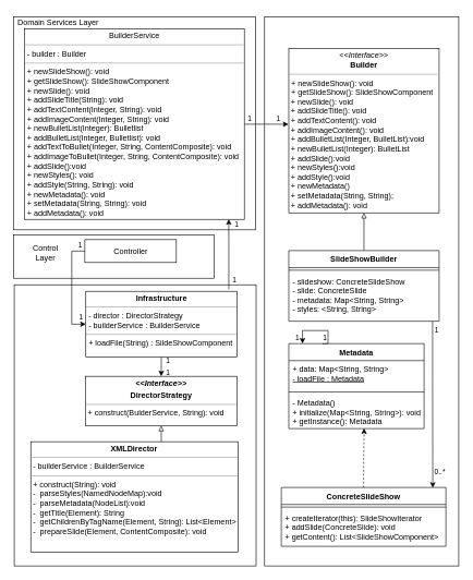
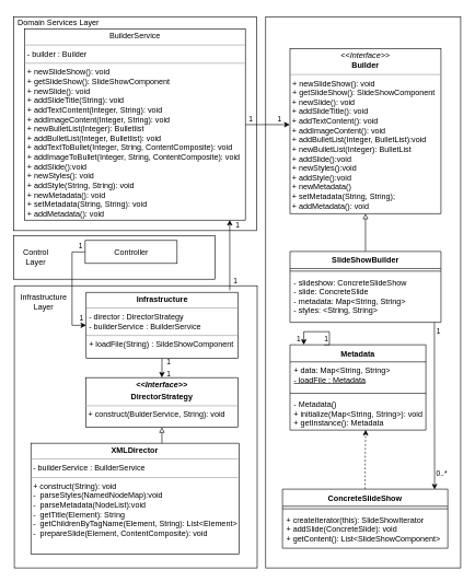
  <mxCell id="0" />
  <mxCell id="1" parent="0" />
  <mxCell id="2" value="" style="rounded=0;whiteSpace=wrap;html=1;" parent="1" vertex="1"><mxGeometry x="404" y="25" width="297" height="840" as="geometry" /></mxCell>
  <mxCell id="3" value="" style="rounded=0;whiteSpace=wrap;html=1;" parent="1" vertex="1"><mxGeometry x="20" y="25" width="370" height="326" as="geometry" /></mxCell>
  <mxCell id="4" style="edgeStyle=orthogonalEdgeStyle;rounded=0;orthogonalLoop=1;jettySize=auto;html=1;dashed=1;endArrow=classic;endFill=1;entryX=0.557;entryY=0.992;entryDx=0;entryDy=0;entryPerimeter=0;exitX=0.5;exitY=0;exitDx=0;exitDy=0;" parent="1" source="43" target="8" edge="1"><mxGeometry relative="1" as="geometry"><mxPoint x="557" y="657" as="targetPoint" /><mxPoint x="556.5" y="694.38" as="sourcePoint" /></mxGeometry></mxCell>
  <mxCell id="5" value="Metadata" style="swimlane;fontStyle=1;align=center;verticalAlign=top;childLayout=stackLayout;horizontal=1;startSize=26;horizontalStack=0;resizeParent=1;resizeParentMax=0;resizeLast=0;collapsible=1;marginBottom=0;" parent="1" vertex="1"><mxGeometry x="441" y="525" width="207" height="130" as="geometry" /></mxCell>
  <mxCell id="6" value="+ data: Map&amp;lt;String, String&amp;gt;&lt;br&gt;&lt;u&gt;- loadFile : Metadata&lt;/u&gt;" style="text;strokeColor=none;fillColor=none;align=left;verticalAlign=top;spacingLeft=4;spacingRight=4;overflow=hidden;rotatable=0;points=[[0,0.5],[1,0.5]];portConstraint=eastwest;html=1;" parent="5" vertex="1"><mxGeometry y="26" width="207" height="44" as="geometry" /></mxCell>
  <mxCell id="7" value="" style="line;strokeWidth=1;fillColor=none;align=left;verticalAlign=middle;spacingTop=-1;spacingLeft=3;spacingRight=3;rotatable=0;labelPosition=right;points=[];portConstraint=eastwest;strokeColor=inherit;" parent="5" vertex="1"><mxGeometry y="70" width="207" height="8" as="geometry" /></mxCell>
  <mxCell id="8" value="- Metadata()&#10;+ initialize(Map&lt;String, String&gt;): void&#10;+ getInstance(): Metadata" style="text;strokeColor=none;fillColor=none;align=left;verticalAlign=top;spacingLeft=4;spacingRight=4;overflow=hidden;rotatable=0;points=[[0,0.5],[1,0.5]];portConstraint=eastwest;" parent="5" vertex="1"><mxGeometry y="78" width="207" height="52" as="geometry" /></mxCell>
  <mxCell id="9" value="&lt;p style=&quot;margin:0px;margin-top:4px;text-align:center;&quot;&gt;&lt;i&gt;&amp;lt;&amp;lt;Interface&amp;gt;&amp;gt;&lt;/i&gt;&lt;br&gt;&lt;b&gt;Builder&lt;/b&gt;&lt;/p&gt;&lt;hr size=&quot;1&quot;&gt;&lt;p style=&quot;margin:0px;margin-left:4px;&quot;&gt;+ newSlideShow(): void&lt;/p&gt;&lt;p style=&quot;margin: 0px 0px 0px 4px;&quot;&gt;+ getSlideShow(): SlideShowComponent&lt;br&gt;&lt;/p&gt;&lt;div&gt;&amp;nbsp;+ newSlide(): void&lt;/div&gt;&lt;div&gt;&amp;nbsp;+ addSlideTitle(): void&lt;/div&gt;&lt;div&gt;&amp;nbsp;+ addTextContent(): void&lt;/div&gt;&lt;div&gt;&amp;nbsp;+ addImageContent(): void&lt;/div&gt;&lt;div&gt;&amp;nbsp;+ addBulletList(Integer, BulletList):void&lt;/div&gt;&lt;div&gt;&lt;span style=&quot;background-color: initial;&quot;&gt;&amp;nbsp;+ newBulletList(Integer): BulletList&lt;/span&gt;&lt;span style=&quot;background-color: initial;&quot;&gt;&amp;nbsp;&lt;/span&gt;&lt;/div&gt;&lt;div&gt;&lt;span style=&quot;background-color: initial;&quot;&gt;&amp;nbsp;+ addSlide():void&lt;/span&gt;&lt;br&gt;&lt;/div&gt;&lt;div&gt;&amp;nbsp;+ newStyles():void&lt;/div&gt;&lt;div&gt;&amp;nbsp;+ addStyle():void&lt;/div&gt;&lt;div&gt;&amp;nbsp;+ newMetadata()&lt;/div&gt;&lt;div&gt;&amp;nbsp;+ setMetadata(String, String);&lt;/div&gt;&lt;div&gt;&amp;nbsp;+ addMetadata(): void&lt;/div&gt;" style="verticalAlign=top;align=left;overflow=fill;fontSize=12;fontFamily=Helvetica;html=1;" parent="1" vertex="1"><mxGeometry x="441" y="74" width="230" height="251" as="geometry" /></mxCell>
  <mxCell id="10" style="edgeStyle=orthogonalEdgeStyle;rounded=0;orthogonalLoop=1;jettySize=auto;html=1;entryX=0.5;entryY=1;entryDx=0;entryDy=0;endArrow=block;endFill=0;" parent="1" source="14" target="9" edge="1"><mxGeometry relative="1" as="geometry" /></mxCell>
  <mxCell id="11" style="edgeStyle=orthogonalEdgeStyle;rounded=0;orthogonalLoop=1;jettySize=auto;html=1;endArrow=classic;endFill=1;entryX=0.92;entryY=0.006;entryDx=0;entryDy=0;entryPerimeter=0;" parent="1" edge="1" target="43"><mxGeometry relative="1" as="geometry"><mxPoint x="661" y="491" as="sourcePoint" /><mxPoint x="662.45" y="694.9" as="targetPoint" /><Array as="points"><mxPoint x="661" y="585" /><mxPoint x="661" y="585" /></Array></mxGeometry></mxCell>
  <mxCell id="12" value="1" style="edgeLabel;html=1;align=center;verticalAlign=middle;resizable=0;points=[];" parent="11" vertex="1" connectable="0"><mxGeometry x="-0.871" y="1" relative="1" as="geometry"><mxPoint x="4" y="-3" as="offset" /></mxGeometry></mxCell>
  <mxCell id="13" value="0..*" style="edgeLabel;html=1;align=center;verticalAlign=middle;resizable=0;points=[];" parent="11" vertex="1" connectable="0"><mxGeometry x="0.795" relative="1" as="geometry"><mxPoint x="10" y="3" as="offset" /></mxGeometry></mxCell>
  <mxCell id="14" value="SlideShowBuilder" style="swimlane;fontStyle=1;align=center;verticalAlign=top;childLayout=stackLayout;horizontal=1;startSize=26;horizontalStack=0;resizeParent=1;resizeParentMax=0;resizeLast=0;collapsible=1;marginBottom=0;" parent="1" vertex="1"><mxGeometry x="441" y="382.75" width="230" height="108" as="geometry" /></mxCell>
  <mxCell id="15" value="" style="line;strokeWidth=1;fillColor=none;align=left;verticalAlign=middle;spacingTop=-1;spacingLeft=3;spacingRight=3;rotatable=0;labelPosition=right;points=[];portConstraint=eastwest;strokeColor=inherit;" parent="14" vertex="1"><mxGeometry y="26" width="230" height="8" as="geometry" /></mxCell>
  <mxCell id="16" value="- slideshow: ConcreteSlideShow&#10;- slide: ConcreteSlide&#10;- metadata: Map&lt;String, String&gt;&#10;- styles: &lt;String, String&gt;" style="text;strokeColor=none;fillColor=none;align=left;verticalAlign=top;spacingLeft=4;spacingRight=4;overflow=hidden;rotatable=0;points=[[0,0.5],[1,0.5]];portConstraint=eastwest;" parent="14" vertex="1"><mxGeometry y="34" width="230" height="74" as="geometry" /></mxCell>
  <mxCell id="17" value="" style="rounded=0;whiteSpace=wrap;html=1;" parent="1" vertex="1"><mxGeometry x="21" y="435" width="370" height="430" as="geometry" /></mxCell>
  <mxCell id="18" style="edgeStyle=orthogonalEdgeStyle;rounded=0;orthogonalLoop=1;jettySize=auto;html=1;entryX=0.929;entryY=0.999;entryDx=0;entryDy=0;exitX=0.947;exitY=-0.03;exitDx=0;exitDy=0;entryPerimeter=0;exitPerimeter=0;" parent="1" source="24" target="29" edge="1"><mxGeometry relative="1" as="geometry" /></mxCell>
  <mxCell id="19" value="1" style="edgeLabel;html=1;align=center;verticalAlign=middle;resizable=0;points=[];" parent="18" vertex="1" connectable="0"><mxGeometry x="-0.713" relative="1" as="geometry"><mxPoint x="8" as="offset" /></mxGeometry></mxCell>
  <mxCell id="20" value="1" style="edgeLabel;html=1;align=center;verticalAlign=middle;resizable=0;points=[];" parent="18" vertex="1" connectable="0"><mxGeometry x="0.666" relative="1" as="geometry"><mxPoint x="11" y="-10" as="offset" /></mxGeometry></mxCell>
  <mxCell id="21" style="edgeStyle=orthogonalEdgeStyle;rounded=0;jumpStyle=arc;jumpSize=12;orthogonalLoop=1;jettySize=auto;html=1;entryX=0.5;entryY=0;entryDx=0;entryDy=0;startArrow=none;startFill=0;endArrow=classic;endFill=1;" parent="1" source="24" target="30" edge="1"><mxGeometry relative="1" as="geometry" /></mxCell>
  <mxCell id="22" value="1" style="edgeLabel;html=1;align=center;verticalAlign=middle;resizable=0;points=[];" parent="21" vertex="1" connectable="0"><mxGeometry x="-0.66" relative="1" as="geometry"><mxPoint x="9" as="offset" /></mxGeometry></mxCell>
  <mxCell id="23" value="1" style="edgeLabel;html=1;align=center;verticalAlign=middle;resizable=0;points=[];" parent="21" vertex="1" connectable="0"><mxGeometry x="0.558" relative="1" as="geometry"><mxPoint x="10" as="offset" /></mxGeometry></mxCell>
  <mxCell id="24" value="&lt;p style=&quot;margin:0px;margin-top:4px;text-align:center;&quot;&gt;&lt;b&gt;Infrastructure&lt;/b&gt;&lt;/p&gt;&lt;hr size=&quot;1&quot;&gt;&lt;p style=&quot;margin:0px;margin-left:4px;&quot;&gt;- director : DirectorStrategy&lt;br&gt;&lt;/p&gt;&lt;p style=&quot;margin:0px;margin-left:4px;&quot;&gt;- builderService : BuilderService&lt;br style=&quot;padding: 0px; margin: 0px;&quot;&gt;&lt;/p&gt;&lt;hr size=&quot;1&quot;&gt;&lt;p style=&quot;margin:0px;margin-left:4px;&quot;&gt;&lt;span style=&quot;background-color: initial;&quot;&gt;+ loadFile(String) : SildeShowComponent&lt;/span&gt;&lt;/p&gt;&lt;p style=&quot;margin:0px;margin-left:4px;&quot;&gt;&lt;br&gt;&lt;/p&gt;&lt;p style=&quot;margin:0px;margin-left:4px;&quot;&gt;&lt;br&gt;&lt;/p&gt;" style="verticalAlign=top;align=left;overflow=fill;fontSize=12;fontFamily=Helvetica;html=1;" parent="1" vertex="1"><mxGeometry x="130.5" y="445" width="231" height="100.5" as="geometry" /></mxCell>
+ <mxCell id="25" value="Infrastructure &lt;br&gt;Layer" style="text;html=1;strokeColor=none;fillColor=none;align=center;verticalAlign=middle;whiteSpace=wrap;rounded=0;" parent="1" vertex="1"><mxGeometry x="20" y="445" width="92" height="30" as="geometry" /></mxCell>
  <mxCell id="26" style="edgeStyle=orthogonalEdgeStyle;rounded=0;orthogonalLoop=1;jettySize=auto;html=1;endArrow=classic;endFill=1;entryX=-0.002;entryY=0.46;entryDx=0;entryDy=0;entryPerimeter=0;" parent="1" source="29" target="9" edge="1"><mxGeometry relative="1" as="geometry"><mxPoint x="437" y="189" as="targetPoint" /></mxGeometry></mxCell>
  <mxCell id="27" value="1" style="edgeLabel;html=1;align=center;verticalAlign=middle;resizable=0;points=[];" parent="26" vertex="1" connectable="0"><mxGeometry x="-0.798" y="2" relative="1" as="geometry"><mxPoint y="-7" as="offset" /></mxGeometry></mxCell>
  <mxCell id="28" value="1" style="edgeLabel;html=1;align=center;verticalAlign=middle;resizable=0;points=[];" parent="26" vertex="1" connectable="0"><mxGeometry x="0.518" relative="1" as="geometry"><mxPoint y="-9" as="offset" /></mxGeometry></mxCell>
  <mxCell id="29" value="&lt;p style=&quot;margin:0px;margin-top:4px;text-align:center;&quot;&gt;BuilderService&lt;/p&gt;&lt;hr size=&quot;1&quot;&gt;&lt;p style=&quot;margin:0px;margin-left:4px;&quot;&gt;- builder : Builder&lt;/p&gt;&lt;hr size=&quot;1&quot;&gt;&lt;p style=&quot;margin:0px;margin-left:4px;&quot;&gt;&lt;span style=&quot;background-color: initial;&quot;&gt;+ newSlideShow(): void&lt;/span&gt;&lt;br&gt;&lt;/p&gt;&lt;p style=&quot;margin: 0px 0px 0px 4px;&quot;&gt;+ getSlideShow(): SlideShowComponent&lt;br&gt;&lt;/p&gt;&lt;p style=&quot;margin: 0px 0px 0px 4px;&quot;&gt;&lt;span style=&quot;background-color: initial;&quot;&gt;+ newSlide(): void&lt;/span&gt;&lt;/p&gt;&lt;p style=&quot;margin: 0px 0px 0px 4px;&quot;&gt;&lt;span style=&quot;background-color: initial;&quot;&gt;+ addSlideTitle(String): void&lt;/span&gt;&lt;/p&gt;&lt;p style=&quot;margin: 0px 0px 0px 4px;&quot;&gt;&lt;span style=&quot;background-color: initial;&quot;&gt;+ addTextContent(Integer, String): void&lt;/span&gt;&lt;/p&gt;&lt;p style=&quot;margin: 0px 0px 0px 4px;&quot;&gt;+ addImageContent(Integer, String): void&lt;span style=&quot;background-color: initial;&quot;&gt;&lt;br&gt;&lt;/span&gt;&lt;/p&gt;&lt;p style=&quot;margin: 0px 0px 0px 4px;&quot;&gt;&lt;span style=&quot;background-color: initial;&quot;&gt;+ newBulletList(Integer): Bulletlist&lt;/span&gt;&lt;/p&gt;&lt;p style=&quot;margin: 0px 0px 0px 4px;&quot;&gt;&lt;span style=&quot;background-color: initial;&quot;&gt;+ addBulletList(Integer, Bulletlist): void&lt;/span&gt;&lt;/p&gt;&lt;p style=&quot;margin: 0px 0px 0px 4px;&quot;&gt;&lt;span style=&quot;background-color: initial;&quot;&gt;+ addTextToBullet(Integer, String, ContentComposite): void&lt;/span&gt;&lt;/p&gt;&lt;p style=&quot;margin: 0px 0px 0px 4px;&quot;&gt;&lt;span style=&quot;background-color: initial;&quot;&gt;+ addImageToBullet(Integer, String, ContentComposite): void&lt;/span&gt;&lt;/p&gt;&lt;p style=&quot;margin: 0px 0px 0px 4px;&quot;&gt;&lt;span style=&quot;background-color: initial;&quot;&gt;+ addSlide():void&lt;/span&gt;&lt;br&gt;&lt;/p&gt;&lt;p style=&quot;margin: 0px 0px 0px 4px;&quot;&gt;&lt;span style=&quot;background-color: initial;&quot;&gt;+ newStyles(): void&lt;/span&gt;&lt;/p&gt;&lt;p style=&quot;margin: 0px 0px 0px 4px;&quot;&gt;&lt;span style=&quot;background-color: initial;&quot;&gt;+ addStyle(String, String): void&lt;/span&gt;&lt;/p&gt;&lt;p style=&quot;margin: 0px 0px 0px 4px;&quot;&gt;&lt;span style=&quot;background-color: initial;&quot;&gt;+ newMetadata(): void&lt;/span&gt;&lt;/p&gt;&lt;p style=&quot;margin: 0px 0px 0px 4px;&quot;&gt;&lt;span style=&quot;background-color: initial;&quot;&gt;+ setMetadata(String, String): void&lt;/span&gt;&lt;/p&gt;&lt;p style=&quot;margin: 0px 0px 0px 4px;&quot;&gt;&lt;span style=&quot;background-color: initial;&quot;&gt;+ addMetadata(): void&lt;/span&gt;&lt;/p&gt;&lt;p style=&quot;margin: 0px 0px 0px 4px;&quot;&gt;&lt;br&gt;&lt;/p&gt;" style="verticalAlign=top;align=left;overflow=fill;fontSize=12;fontFamily=Helvetica;html=1;" parent="1" vertex="1"><mxGeometry x="37" y="44" width="336" height="291" as="geometry" /></mxCell>
  <mxCell id="30" value="&lt;p style=&quot;margin:0px;margin-top:4px;text-align:center;&quot;&gt;&lt;b&gt;&lt;i&gt;&amp;lt;&amp;lt;Interface&amp;gt;&amp;gt;&lt;/i&gt;&lt;/b&gt;&lt;/p&gt;&lt;p style=&quot;margin:0px;margin-top:4px;text-align:center;&quot;&gt;&lt;b&gt;DirectorStrategy&lt;/b&gt;&lt;/p&gt;&lt;hr size=&quot;1&quot;&gt;&lt;p style=&quot;margin:0px;margin-left:4px;&quot;&gt;&lt;/p&gt;&lt;p style=&quot;margin:0px;margin-left:4px;&quot;&gt;&lt;span style=&quot;background-color: initial;&quot;&gt;+ construct(BulderService, String): void&lt;/span&gt;&lt;/p&gt;" style="verticalAlign=top;align=left;overflow=fill;fontSize=12;fontFamily=Helvetica;html=1;" parent="1" vertex="1"><mxGeometry x="130" y="575" width="231.5" height="75.5" as="geometry" /></mxCell>
  <mxCell id="31" style="edgeStyle=orthogonalEdgeStyle;rounded=0;orthogonalLoop=1;jettySize=auto;html=1;entryX=0.5;entryY=1;entryDx=0;entryDy=0;endArrow=block;endFill=0;exitX=0.63;exitY=0.001;exitDx=0;exitDy=0;exitPerimeter=0;" parent="1" source="32" target="30" edge="1"><mxGeometry relative="1" as="geometry" /></mxCell>
  <mxCell id="32" value="&lt;p style=&quot;margin:0px;margin-top:4px;text-align:center;&quot;&gt;&lt;b style=&quot;background-color: initial;&quot;&gt;XMLDirector&lt;/b&gt;&lt;br&gt;&lt;/p&gt;&lt;hr size=&quot;1&quot;&gt;&lt;p style=&quot;margin:0px;margin-left:4px;&quot;&gt;- builderService : BuilderService&lt;/p&gt;&lt;hr size=&quot;1&quot;&gt;&lt;p style=&quot;margin:0px;margin-left:4px;&quot;&gt;&lt;span style=&quot;background-color: initial;&quot;&gt;+ construct(String): void&lt;br&gt;&lt;/span&gt;&lt;/p&gt;&lt;p style=&quot;margin:0px;margin-left:4px;&quot;&gt;&lt;span style=&quot;background-color: initial;&quot;&gt;-&amp;nbsp; parseStyles(NamedNodeMap):void&lt;/span&gt;&lt;/p&gt;&lt;p style=&quot;margin:0px;margin-left:4px;&quot;&gt;&lt;span style=&quot;background-color: initial;&quot;&gt;-&amp;nbsp; parseMetadata(NodeList):void&lt;/span&gt;&lt;/p&gt;&lt;p style=&quot;margin:0px;margin-left:4px;&quot;&gt;&lt;span style=&quot;background-color: initial;&quot;&gt;-&amp;nbsp; getTitle(Element): String&lt;/span&gt;&lt;/p&gt;&lt;p style=&quot;margin:0px;margin-left:4px;&quot;&gt;-&amp;nbsp; getChildrenByTagName(Element, String): List&amp;lt;Element&amp;gt;&lt;/p&gt;&lt;p style=&quot;margin:0px;margin-left:4px;&quot;&gt;-&amp;nbsp; prepareSlide(Element, ContentComposite): void&lt;/p&gt;" style="verticalAlign=top;align=left;overflow=fill;fontSize=12;fontFamily=Helvetica;html=1;" parent="1" vertex="1"><mxGeometry x="46.25" y="675" width="317" height="168.75" as="geometry" /></mxCell>
  <mxCell id="33" value="Domain Services Layer" style="text;html=1;strokeColor=none;fillColor=none;align=center;verticalAlign=middle;whiteSpace=wrap;rounded=0;" parent="1" vertex="1"><mxGeometry x="20" y="20" width="137" height="30" as="geometry" /></mxCell>
  <mxCell id="34" style="edgeStyle=orthogonalEdgeStyle;rounded=0;orthogonalLoop=1;jettySize=auto;html=1;endArrow=classic;endFill=1;exitX=0.25;exitY=0;exitDx=0;exitDy=0;" parent="1" source="5" edge="1"><mxGeometry relative="1" as="geometry"><mxPoint x="462" y="525" as="targetPoint" /><Array as="points"><mxPoint x="501" y="525" /><mxPoint x="501" y="505" /><mxPoint x="462" y="505" /></Array></mxGeometry></mxCell>
  <mxCell id="35" value="1" style="edgeLabel;html=1;align=center;verticalAlign=middle;resizable=0;points=[];" parent="34" vertex="1" connectable="0"><mxGeometry x="-0.706" relative="1" as="geometry"><mxPoint x="-6" y="-4" as="offset" /></mxGeometry></mxCell>
  <mxCell id="36" value="1" style="edgeLabel;html=1;align=center;verticalAlign=middle;resizable=0;points=[];" parent="34" vertex="1" connectable="0"><mxGeometry x="0.834" y="-2" relative="1" as="geometry"><mxPoint x="-7" y="-1" as="offset" /></mxGeometry></mxCell>
  <mxCell id="37" value="" style="rounded=0;whiteSpace=wrap;html=1;" parent="1" vertex="1"><mxGeometry x="20" y="359" width="307" height="66" as="geometry" /></mxCell>
- <mxCell id="38" value="Control Layer" style="text;html=1;strokeColor=none;fillColor=none;align=center;verticalAlign=middle;whiteSpace=wrap;rounded=0;" parent="1" vertex="1"><mxGeometry x="39" y="371" width="60" height="30" as="geometry" /></mxCell>
+ <mxCell id="38" value="Control Layer" style="text;html=1;strokeColor=none;fillColor=none;align=center;verticalAlign=middle;whiteSpace=wrap;rounded=0;" parent="1" vertex="1"><mxGeometry x="24" y="376" width="60" height="30" as="geometry" /></mxCell>
  <mxCell id="39" style="edgeStyle=orthogonalEdgeStyle;rounded=0;orthogonalLoop=1;jettySize=auto;html=1;entryX=0;entryY=0.5;entryDx=0;entryDy=0;exitX=0;exitY=0.5;exitDx=0;exitDy=0;" parent="1" source="42" target="24" edge="1"><mxGeometry relative="1" as="geometry" /></mxCell>
  <mxCell id="40" value="1" style="edgeLabel;html=1;align=center;verticalAlign=middle;resizable=0;points=[];" parent="39" vertex="1" connectable="0"><mxGeometry x="-0.822" y="-1" relative="1" as="geometry"><mxPoint x="6" y="-8" as="offset" /></mxGeometry></mxCell>
  <mxCell id="41" value="1" style="edgeLabel;html=1;align=center;verticalAlign=middle;resizable=0;points=[];" parent="39" vertex="1" connectable="0"><mxGeometry x="0.832" y="1" relative="1" as="geometry"><mxPoint x="5" y="-11" as="offset" /></mxGeometry></mxCell>
  <mxCell id="42" value="Controller" style="html=1;" parent="1" vertex="1"><mxGeometry x="129" y="366" width="140" height="35" as="geometry" /></mxCell>
  <mxCell id="43" value="ConcreteSlideShow" style="swimlane;fontStyle=1;align=center;verticalAlign=top;childLayout=stackLayout;horizontal=1;startSize=26;horizontalStack=0;resizeParent=1;resizeParentMax=0;resizeLast=0;collapsible=1;marginBottom=0;" vertex="1" parent="1"><mxGeometry x="429.59" y="745" width="251.81" height="90" as="geometry"><mxRectangle x="860" y="859" width="150" height="30" as="alternateBounds" /></mxGeometry></mxCell>
  <mxCell id="44" value="" style="line;strokeWidth=1;fillColor=none;align=left;verticalAlign=middle;spacingTop=-1;spacingLeft=3;spacingRight=3;rotatable=0;labelPosition=right;points=[];portConstraint=eastwest;strokeColor=inherit;" vertex="1" parent="43"><mxGeometry y="26" width="251.81" height="8" as="geometry" /></mxCell>
  <mxCell id="45" value="+ createIterator(this): SlideShowIterator&#10;+ addSlide(ConcreteSlide): void&#10;+ getContent(): List&lt;SlideShowComponent&gt; " style="text;strokeColor=none;fillColor=none;align=left;verticalAlign=top;spacingLeft=4;spacingRight=4;overflow=hidden;rotatable=0;points=[[0,0.5],[1,0.5]];portConstraint=eastwest;" vertex="1" parent="43"><mxGeometry y="34" width="251.81" height="56" as="geometry" /></mxCell>
